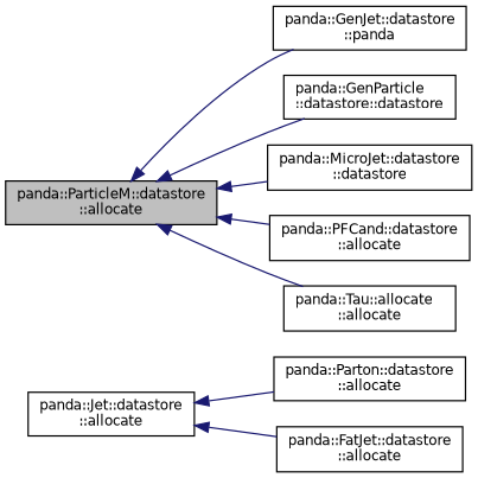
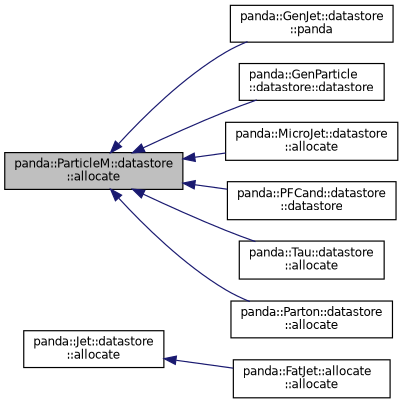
  digraph {
    rankdir=LR
    node [color=black fillcolor=white fontname=Helvetica fontsize=10 shape=record style=filled]
    edge [color=midnightblue dir=back fontname=Helvetica fontsize=10 labelfontname=Helvetica labelfontsize=10 style=solid]
    n1 [fillcolor=grey75 fontcolor=black height=0.2 label="panda::ParticleM::datastore\l::allocate" width=0.4]
    n2 [height=0.2 label="panda::GenJet::datastore\l::panda" width=0.4]
    n3 [height=0.2 label="panda::GenParticle\l::datastore::datastore" width=0.4]
-   n4 [height=0.2 label="panda::MicroJet::datastore\l::datastore" width=0.4]
+   n4 [height=0.2 label="panda::MicroJet::datastore\l::allocate" width=0.4]
    n5 [height=0.2 label="panda::Parton::datastore\l::allocate" width=0.4]
-   n6 [height=0.2 label="panda::PFCand::datastore\l::allocate" width=0.4]
-   n7 [height=0.2 label="panda::Tau::allocate\l::allocate" width=0.4]
+   n6 [height=0.2 label="panda::PFCand::datastore\l::datastore" width=0.4]
+   n7 [height=0.2 label="panda::Tau::datastore\l::allocate" width=0.4]
    n8 [height=0.2 label="panda::Jet::datastore\l::allocate" width=0.4]
-   n9 [height=0.2 label="panda::FatJet::datastore\l::allocate" width=0.4]
+   n9 [height=0.2 label="panda::FatJet::allocate\l::allocate" width=0.4]
    n1 -> n2
    n1 -> n3
    n1 -> n4
-   n8 -> n5
+   n1 -> n5
    n1 -> n6
    n1 -> n7
    n8 -> n9
  }
